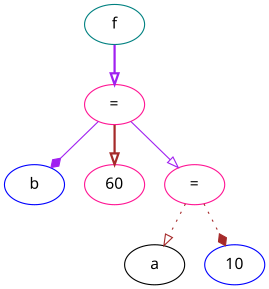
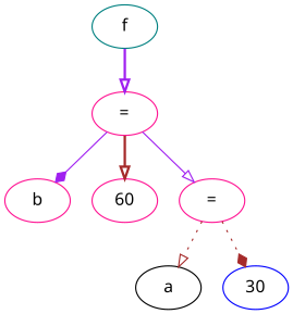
  digraph {
    fontname="Noto Sans"
    node [color=deeppink fontname="Noto Sans"]
    edge [arrowhead=onormal color=purple fontname="Noto Sans" style=bold]
    n1 [color=teal label=f]
    n2 [label="="]
-   n3 [color=blue label=b]
+   n3 [label=b]
    n4 [label=60]
    n5 [label="="]
    n6 [color=black label=a]
-   n7 [color=blue label=10]
+   n7 [color=blue label=30]
    n1 -> n2
    n2 -> n3 [arrowhead=diamond style=solid]
    n2 -> n4 [color=brown]
    n2 -> n5 [style=solid]
    n5 -> n6 [color=brown style=dotted]
    n5 -> n7 [arrowhead=diamond color=brown style=dotted]
  }
